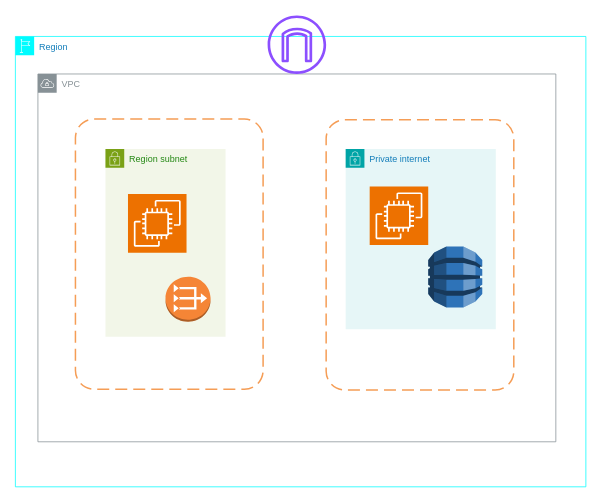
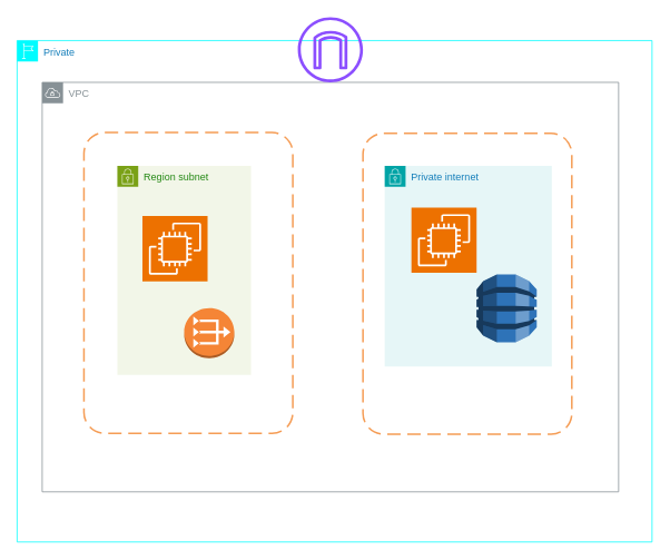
  <mxCell id="0" />
  <mxCell id="1" parent="0" />
- <mxCell id="2" value="Region" style="points=[[0,0],[0.25,0],[0.5,0],[0.75,0],[1,0],[1,0.25],[1,0.5],[1,0.75],[1,1],[0.75,1],[0.5,1],[0.25,1],[0,1],[0,0.75],[0,0.5],[0,0.25]];outlineConnect=0;gradientColor=none;html=1;whiteSpace=wrap;fontSize=12;fontStyle=0;container=1;pointerEvents=0;collapsible=0;recursiveResize=0;shape=mxgraph.aws4.group;grIcon=mxgraph.aws4.group_region;strokeColor=#00FCFF;fillColor=none;verticalAlign=top;align=left;spacingLeft=30;fontColor=#147EBA;" parent="1" vertex="1"><mxGeometry x="20" y="48" width="760" height="600" as="geometry" /></mxCell>
+ <mxCell id="2" value="Private" style="points=[[0,0],[0.25,0],[0.5,0],[0.75,0],[1,0],[1,0.25],[1,0.5],[1,0.75],[1,1],[0.75,1],[0.5,1],[0.25,1],[0,1],[0,0.75],[0,0.5],[0,0.25]];outlineConnect=0;gradientColor=none;html=1;whiteSpace=wrap;fontSize=12;fontStyle=0;container=1;pointerEvents=0;collapsible=0;recursiveResize=0;shape=mxgraph.aws4.group;grIcon=mxgraph.aws4.group_region;strokeColor=#00FCFF;fillColor=none;verticalAlign=top;align=left;spacingLeft=30;fontColor=#147EBA;" parent="1" vertex="1"><mxGeometry x="20" y="48" width="760" height="600" as="geometry" /></mxCell>
  <mxCell id="3" value="VPC" style="sketch=0;outlineConnect=0;gradientColor=none;html=1;whiteSpace=wrap;fontSize=12;fontStyle=0;shape=mxgraph.aws4.group;grIcon=mxgraph.aws4.group_vpc;strokeColor=#879196;fillColor=none;verticalAlign=top;align=left;spacingLeft=30;fontColor=#879196;dashed=0;" parent="2" vertex="1"><mxGeometry x="30" y="50" width="690" height="490" as="geometry" /></mxCell>
  <mxCell id="4" value="" style="sketch=0;outlineConnect=0;fontColor=#232F3E;gradientColor=none;fillColor=#8C4FFF;strokeColor=none;dashed=0;verticalLabelPosition=bottom;verticalAlign=top;align=center;html=1;fontSize=12;fontStyle=0;aspect=fixed;pointerEvents=1;shape=mxgraph.aws4.internet_gateway;" parent="2" vertex="1"><mxGeometry x="336" y="-28" width="78" height="78" as="geometry" /></mxCell>
  <mxCell id="5" value="" style="rounded=1;arcSize=10;dashed=1;strokeColor=#F59D56;fillColor=none;gradientColor=none;dashPattern=8 4;strokeWidth=2;" parent="2" vertex="1"><mxGeometry x="80" y="110" width="250" height="360" as="geometry" /></mxCell>
  <mxCell id="6" value="" style="rounded=1;arcSize=10;dashed=1;strokeColor=#F59D56;fillColor=none;gradientColor=none;dashPattern=8 4;strokeWidth=2;" parent="2" vertex="1"><mxGeometry x="414" y="111" width="250" height="360" as="geometry" /></mxCell>
  <mxCell id="7" value="Region subnet" style="points=[[0,0],[0.25,0],[0.5,0],[0.75,0],[1,0],[1,0.25],[1,0.5],[1,0.75],[1,1],[0.75,1],[0.5,1],[0.25,1],[0,1],[0,0.75],[0,0.5],[0,0.25]];outlineConnect=0;gradientColor=none;html=1;whiteSpace=wrap;fontSize=12;fontStyle=0;container=1;pointerEvents=0;collapsible=0;recursiveResize=0;shape=mxgraph.aws4.group;grIcon=mxgraph.aws4.group_security_group;grStroke=0;strokeColor=#7AA116;fillColor=#F2F6E8;verticalAlign=top;align=left;spacingLeft=30;fontColor=#248814;dashed=0;" parent="2" vertex="1"><mxGeometry x="120" y="150" width="160" height="250" as="geometry" /></mxCell>
  <mxCell id="8" value="Private internet" style="points=[[0,0],[0.25,0],[0.5,0],[0.75,0],[1,0],[1,0.25],[1,0.5],[1,0.75],[1,1],[0.75,1],[0.5,1],[0.25,1],[0,1],[0,0.75],[0,0.5],[0,0.25]];outlineConnect=0;gradientColor=none;html=1;whiteSpace=wrap;fontSize=12;fontStyle=0;container=1;pointerEvents=0;collapsible=0;recursiveResize=0;shape=mxgraph.aws4.group;grIcon=mxgraph.aws4.group_security_group;grStroke=0;strokeColor=#00A4A6;fillColor=#E6F6F7;verticalAlign=top;align=left;spacingLeft=30;fontColor=#147EBA;dashed=0;" parent="2" vertex="1"><mxGeometry x="440" y="150" width="200" height="240" as="geometry" /></mxCell>
  <mxCell id="9" value="" style="outlineConnect=0;dashed=0;verticalLabelPosition=bottom;verticalAlign=top;align=center;html=1;shape=mxgraph.aws3.vpc_nat_gateway;fillColor=#F58536;gradientColor=none;" parent="2" vertex="1"><mxGeometry x="200" y="320" width="60" height="60" as="geometry" /></mxCell>
  <mxCell id="10" value="" style="outlineConnect=0;dashed=0;verticalLabelPosition=bottom;verticalAlign=top;align=center;html=1;shape=mxgraph.aws3.dynamo_db;fillColor=#2E73B8;gradientColor=none;" parent="2" vertex="1"><mxGeometry x="550" y="280" width="72" height="81" as="geometry" /></mxCell>
  <mxCell id="11" value="" style="sketch=0;points=[[0,0,0],[0.25,0,0],[0.5,0,0],[0.75,0,0],[1,0,0],[0,1,0],[0.25,1,0],[0.5,1,0],[0.75,1,0],[1,1,0],[0,0.25,0],[0,0.5,0],[0,0.75,0],[1,0.25,0],[1,0.5,0],[1,0.75,0]];outlineConnect=0;fontColor=#232F3E;fillColor=#ED7100;strokeColor=#ffffff;dashed=0;verticalLabelPosition=bottom;verticalAlign=top;align=center;html=1;fontSize=12;fontStyle=0;aspect=fixed;shape=mxgraph.aws4.resourceIcon;resIcon=mxgraph.aws4.ec2;" parent="2" vertex="1"><mxGeometry x="150" y="210" width="78" height="78" as="geometry" /></mxCell>
  <mxCell id="12" value="" style="sketch=0;points=[[0,0,0],[0.25,0,0],[0.5,0,0],[0.75,0,0],[1,0,0],[0,1,0],[0.25,1,0],[0.5,1,0],[0.75,1,0],[1,1,0],[0,0.25,0],[0,0.5,0],[0,0.75,0],[1,0.25,0],[1,0.5,0],[1,0.75,0]];outlineConnect=0;fontColor=#232F3E;fillColor=#ED7100;strokeColor=#ffffff;dashed=0;verticalLabelPosition=bottom;verticalAlign=top;align=center;html=1;fontSize=12;fontStyle=0;aspect=fixed;shape=mxgraph.aws4.resourceIcon;resIcon=mxgraph.aws4.ec2;" parent="2" vertex="1"><mxGeometry x="472" y="200" width="78" height="78" as="geometry" /></mxCell>
